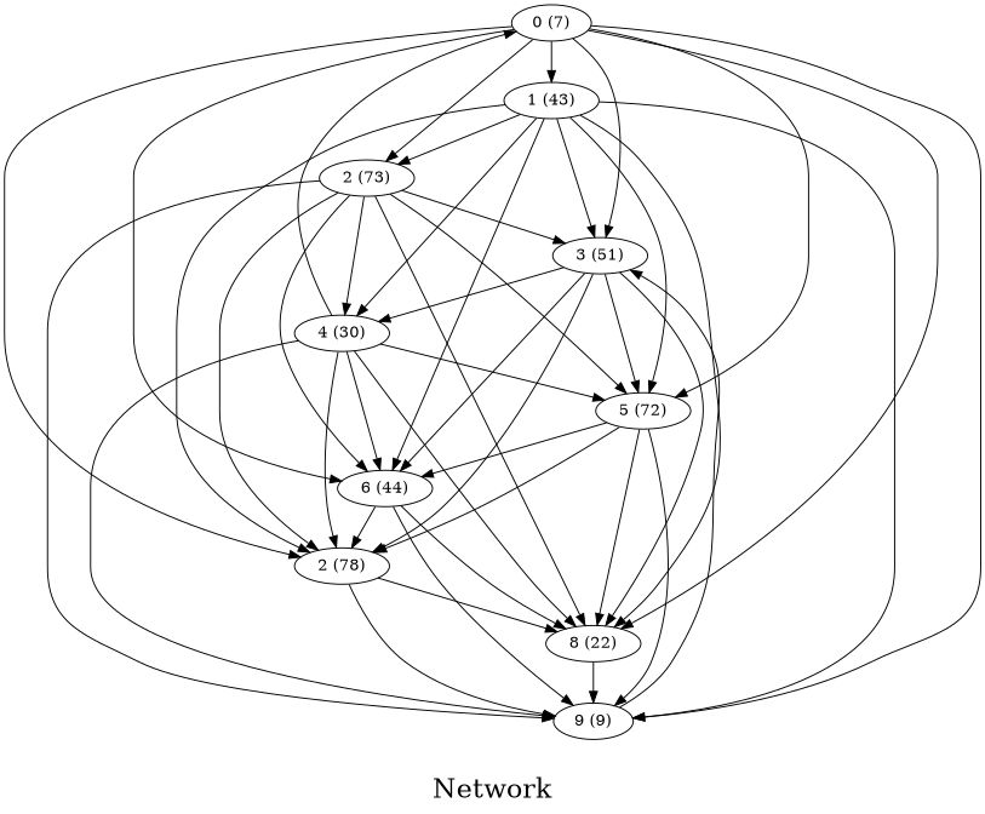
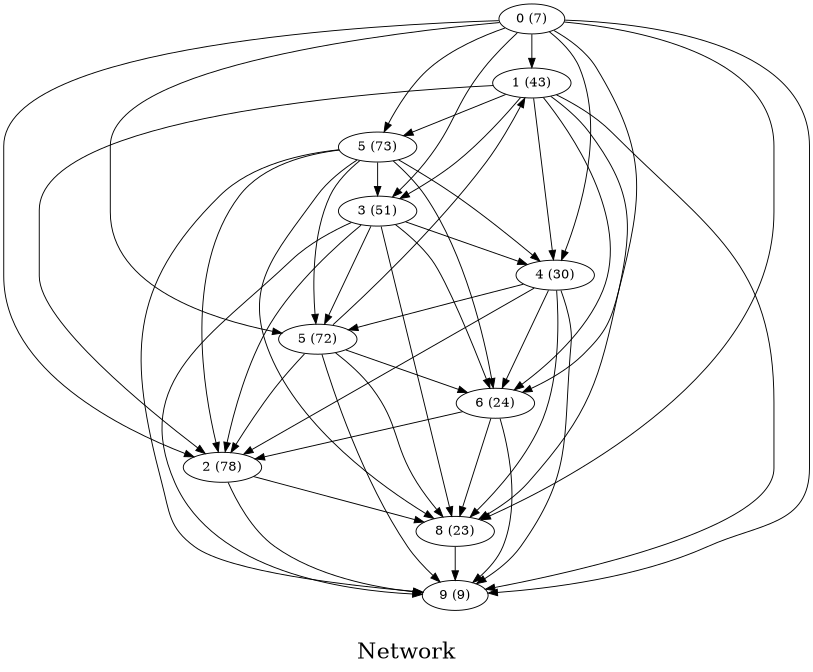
  digraph {
    fontsize=24
    label="\nNetwork\n"
    splines=true
    node [shape=ellipse]
    n1 [height=0.3 label="0 (7)" width=0.3]
    n2 [height=0.3 label="1 (43)" width=0.3]
-   n3 [height=0.3 label="2 (73)" width=0.3]
+   n3 [height=0.3 label="5 (73)" width=0.3]
    n4 [height=0.3 label="3 (51)" width=0.3]
    n5 [height=0.3 label="4 (30)" width=0.3]
    n6 [height=0.3 label="5 (72)" width=0.3]
-   n7 [height=0.3 label="6 (44)" width=0.3]
+   n7 [height=0.3 label="6 (24)" width=0.3]
    n8 [height=0.3 label="2 (78)" width=0.3]
-   n9 [height=0.3 label="8 (22)" width=0.3]
+   n9 [height=0.3 label="8 (23)" width=0.3]
    n10 [height=0.3 label="9 (9)" width=0.3]
    n1 -> n2
    n1 -> n3
    n1 -> n4
-   n5 -> n1
+   n1 -> n5
    n1 -> n6
    n1 -> n7
    n1 -> n8
    n1 -> n9
    n1 -> n10
    n2 -> n3
    n2 -> n4
    n2 -> n5
-   n2 -> n6
+   n6 -> n2
    n2 -> n7
    n2 -> n8
    n2 -> n9
    n2 -> n10
    n3 -> n4
    n3 -> n5
    n3 -> n6
    n3 -> n7
    n3 -> n8
    n3 -> n9
    n3 -> n10
    n4 -> n5
    n4 -> n6
    n4 -> n7
    n4 -> n8
    n4 -> n9
-   n10 -> n4
+   n4 -> n10
    n5 -> n6
    n5 -> n7
    n5 -> n8
    n5 -> n9
    n5 -> n10
    n6 -> n7
    n6 -> n8
    n6 -> n9
    n6 -> n10
    n7 -> n8
    n7 -> n9
    n7 -> n10
    n8 -> n9
    n8 -> n10
    n9 -> n10
  }
